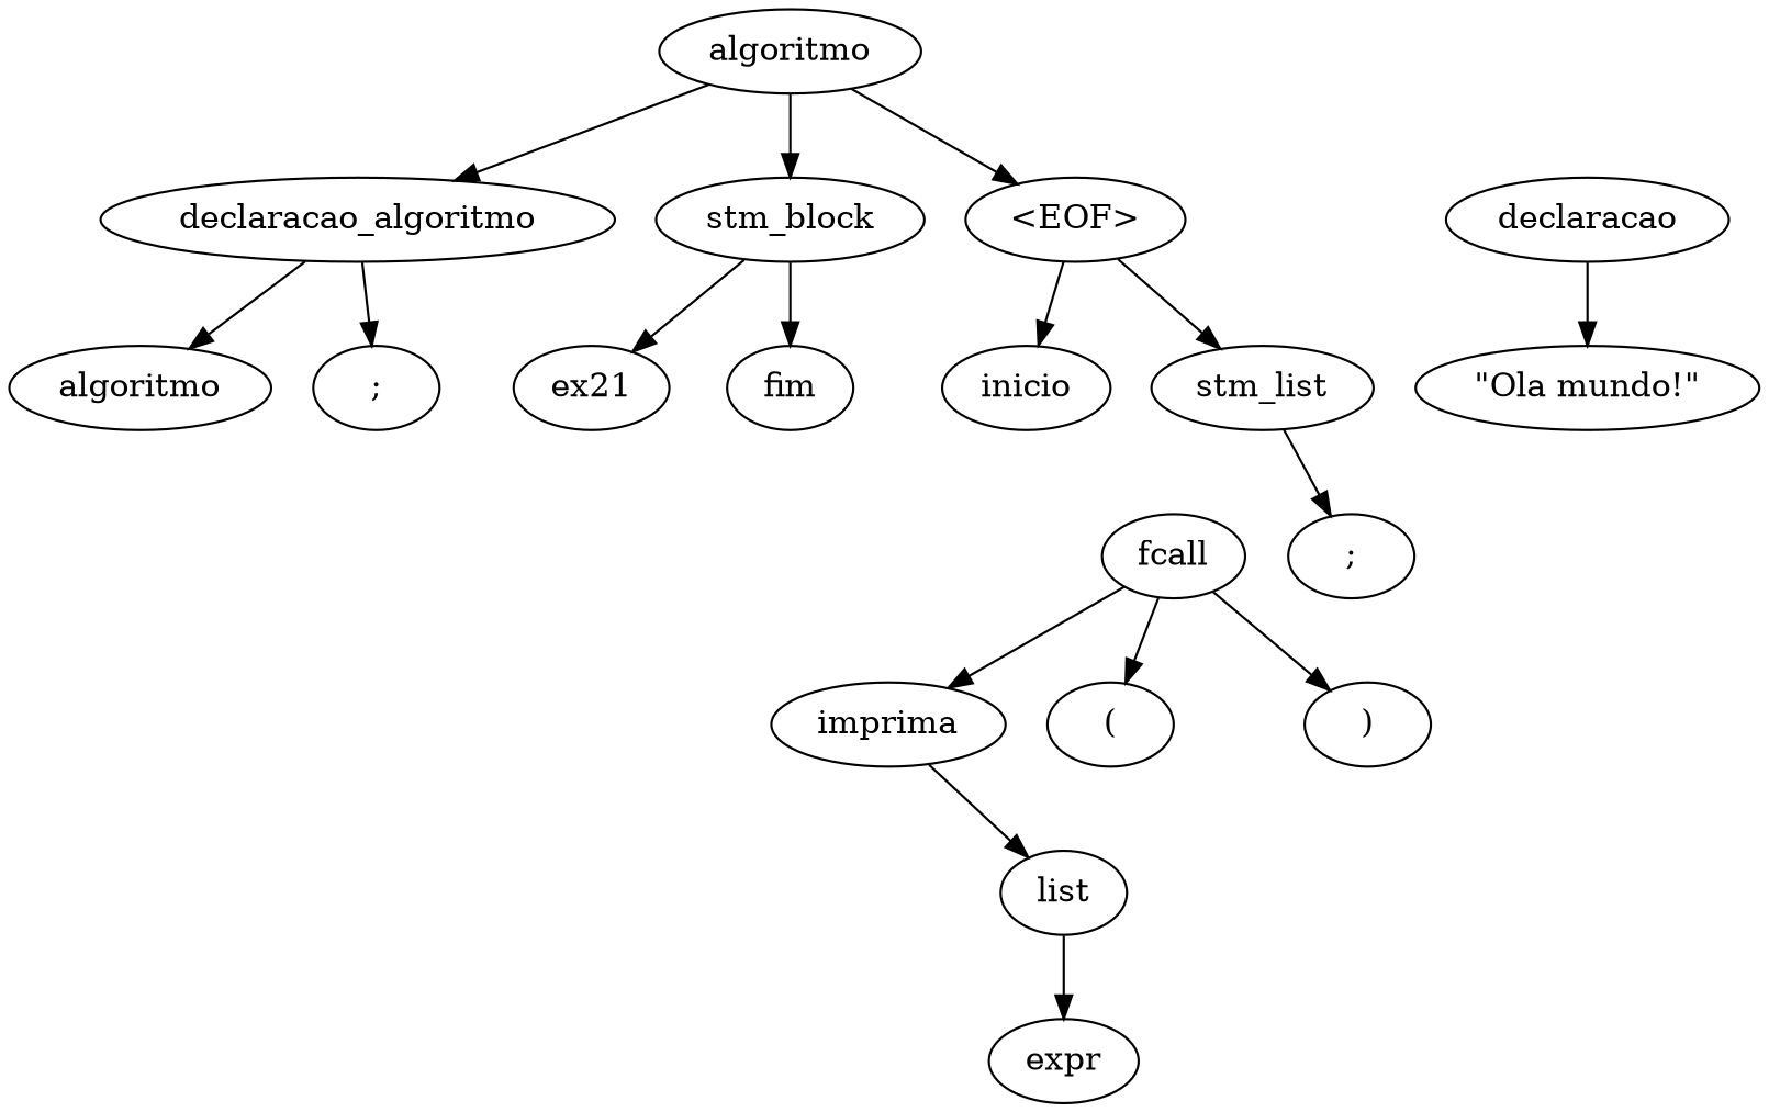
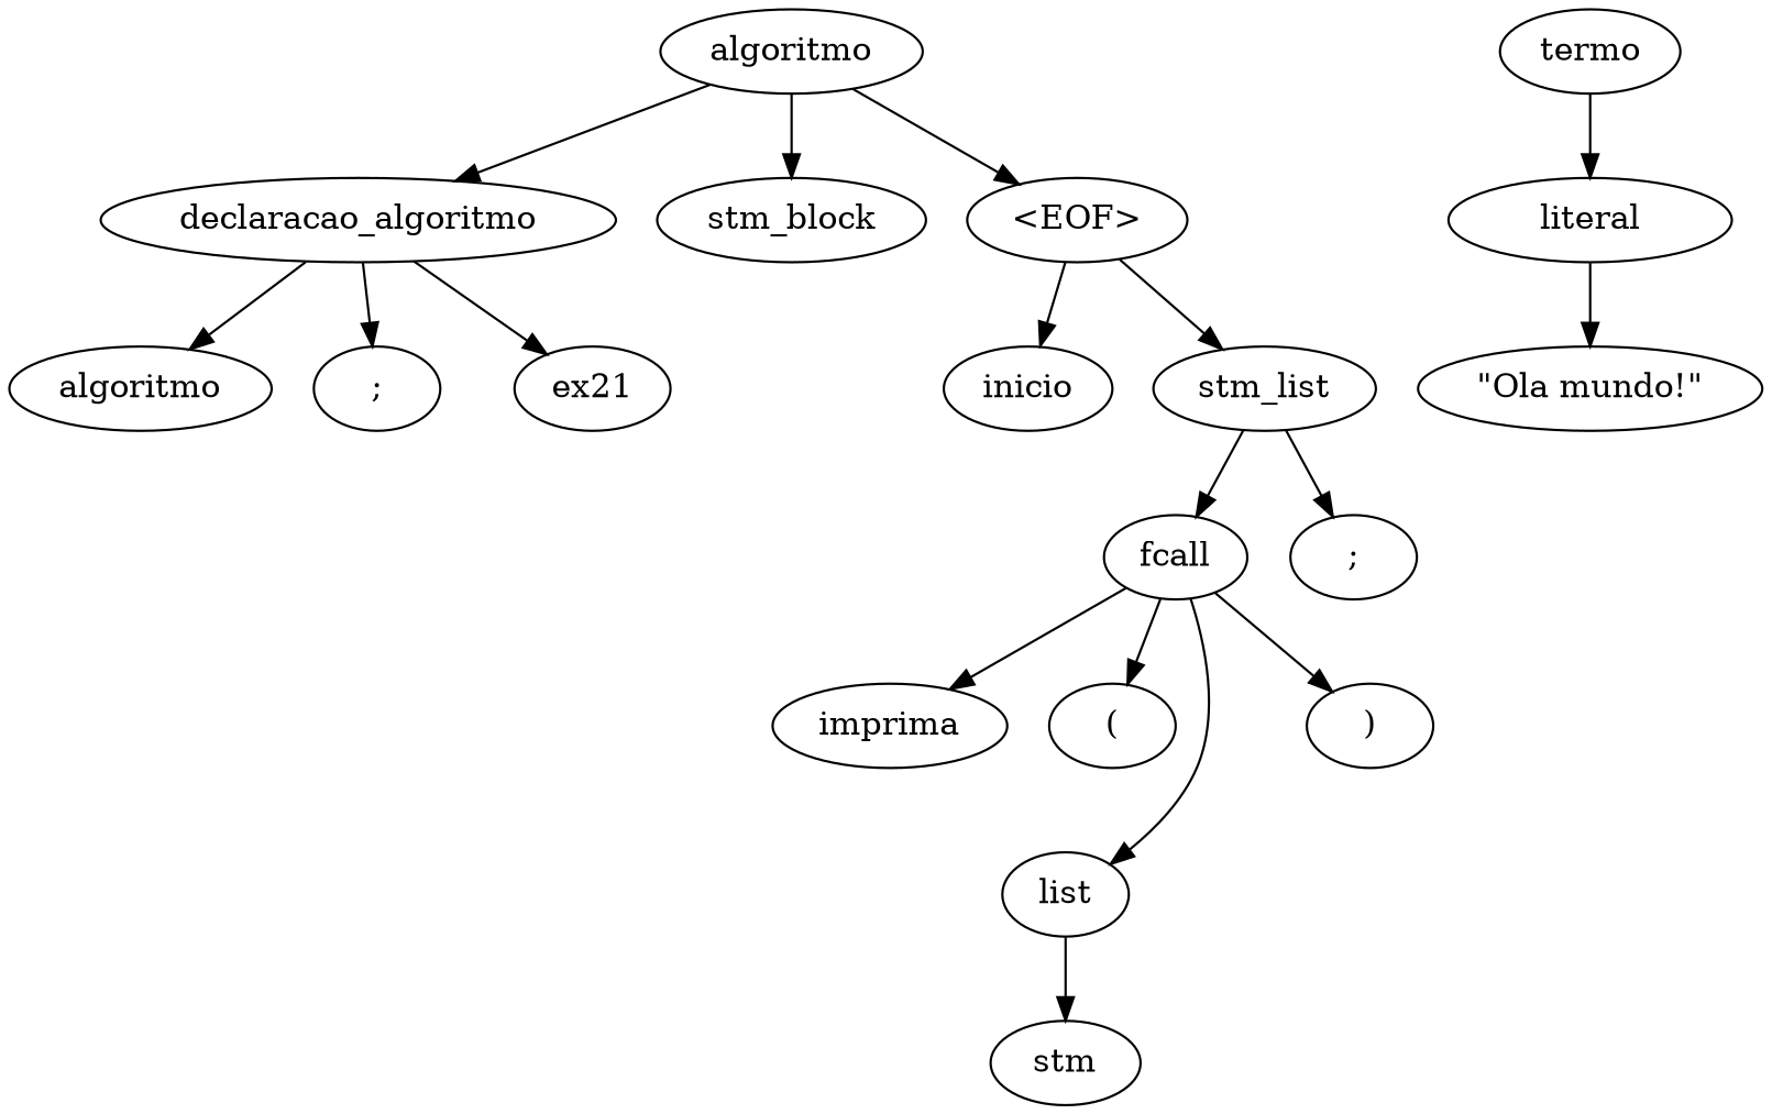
  digraph {
    n1 [label=algoritmo]
    n2 [label=declaracao_algoritmo]
    n3 [label=stm_block]
    n4 [label="<EOF>"]
    n5 [label=algoritmo]
    n6 [label=ex21]
    n7 [label=";"]
-   n8 [label=fim]
    n9 [label=inicio]
    n10 [label=stm_list]
    n11 [label=fcall]
    n12 [label=";"]
    n13 [label=imprima]
    n14 [label="("]
    n15 [label=list]
    n16 [label=")"]
-   n17 [label=expr]
-   n19 [label=declaracao]
+   n17 [label=stm]
+   n18 [label=termo]
+   n19 [label=literal]
    n20 [label="\"Ola mundo!\""]
    n1 -> n2
    n1 -> n3
    n1 -> n4
    n2 -> n5
-   n3 -> n6
+   n2 -> n6
    n2 -> n7
-   n3 -> n8
    n4 -> n9
    n4 -> n10
+   n10 -> n11
    n10 -> n12
    n11 -> n13
    n11 -> n14
-   n13 -> n15
+   n11 -> n15
    n11 -> n16
    n15 -> n17
+   n18 -> n19
    n19 -> n20
  }
